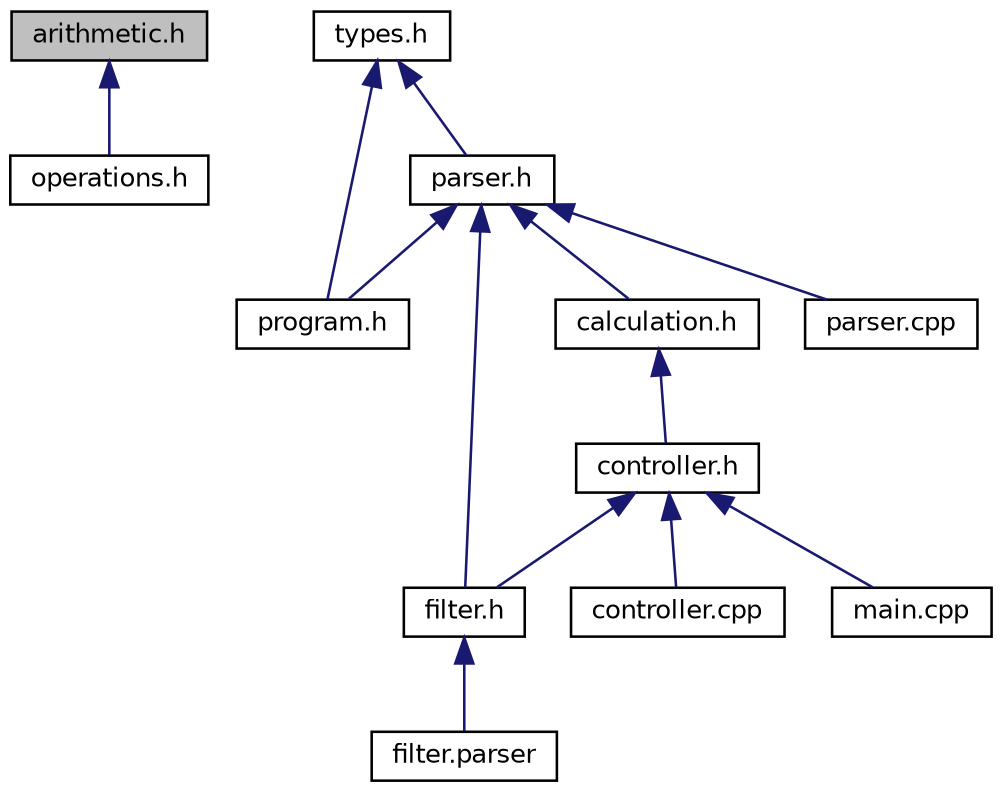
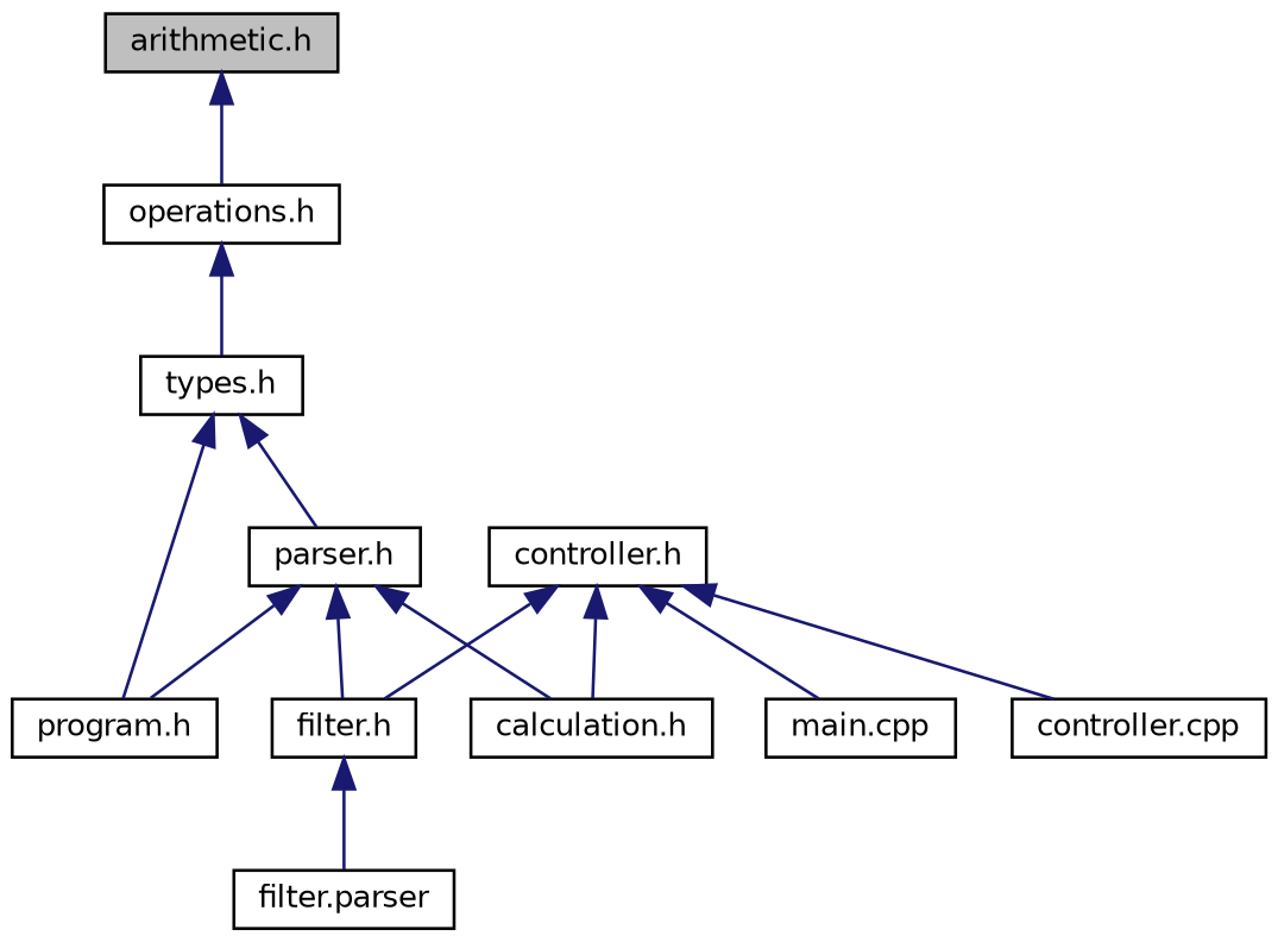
  digraph {
    node [color=black fillcolor=white fontname=Helvetica fontsize=10 shape=record style=filled]
    edge [color=midnightblue dir=back fontname=Helvetica fontsize=10 labelfontname=Helvetica labelfontsize=10 style=solid]
    n1 [fillcolor=grey75 fontcolor=black height=0.2 label="arithmetic.h" width=0.4]
    n2 [height=0.2 label="operations.h" width=0.4]
    n3 [height=0.2 label="types.h" width=0.4]
    n4 [height=0.2 label="parser.h" width=0.4]
    n5 [height=0.2 label="program.h" width=0.4]
    n6 [height=0.2 label="calculation.h" width=0.4]
    n7 [height=0.2 label="filter.h" width=0.4]
-   n8 [height=0.2 label="parser.cpp" width=0.4]
    n9 [height=0.2 label="controller.h" width=0.4]
    n10 [height=0.2 label="filter.parser" width=0.4]
    n11 [height=0.2 label="controller.cpp" width=0.4]
    n12 [height=0.2 label="main.cpp" width=0.4]
    n1 -> n2
+   n2 -> n3
    n3 -> n4
    n3 -> n5
    n4 -> n5
    n4 -> n6
    n4 -> n7
-   n4 -> n8
-   n6 -> n9
+   n9 -> n6
    n7 -> n10
    n9 -> n7
    n9 -> n11
    n9 -> n12
  }
